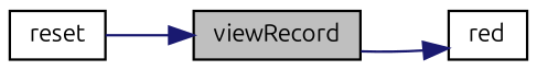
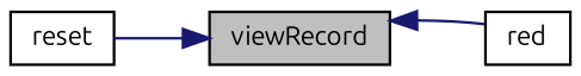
  digraph {
    fontname=Ubuntu
    rankdir=LR
    node [color=black fillcolor=white fontname=Ubuntu fontsize=10 shape=record style=filled]
    edge [color=midnightblue fontname=Ubuntu fontsize=10 labelfontname=Helvetica labelfontsize=10 style=solid]
    n1 [fillcolor=grey75 fontcolor=black height=0.2 label=viewRecord width=0.4]
    n2 [height=0.2 label=red width=0.4]
    n3 [height=0.2 label=reset width=0.4]
-   n1 -> n2
+   n2 -> n1
    n3 -> n1
  }
